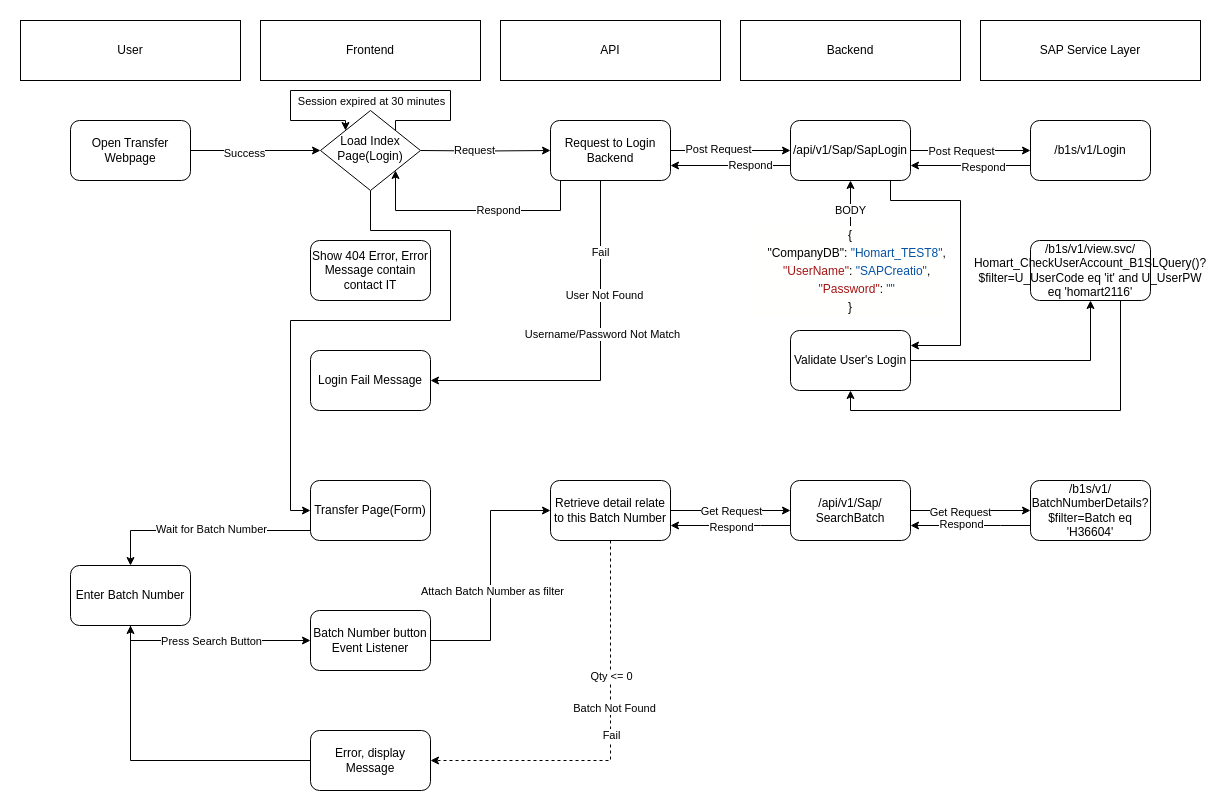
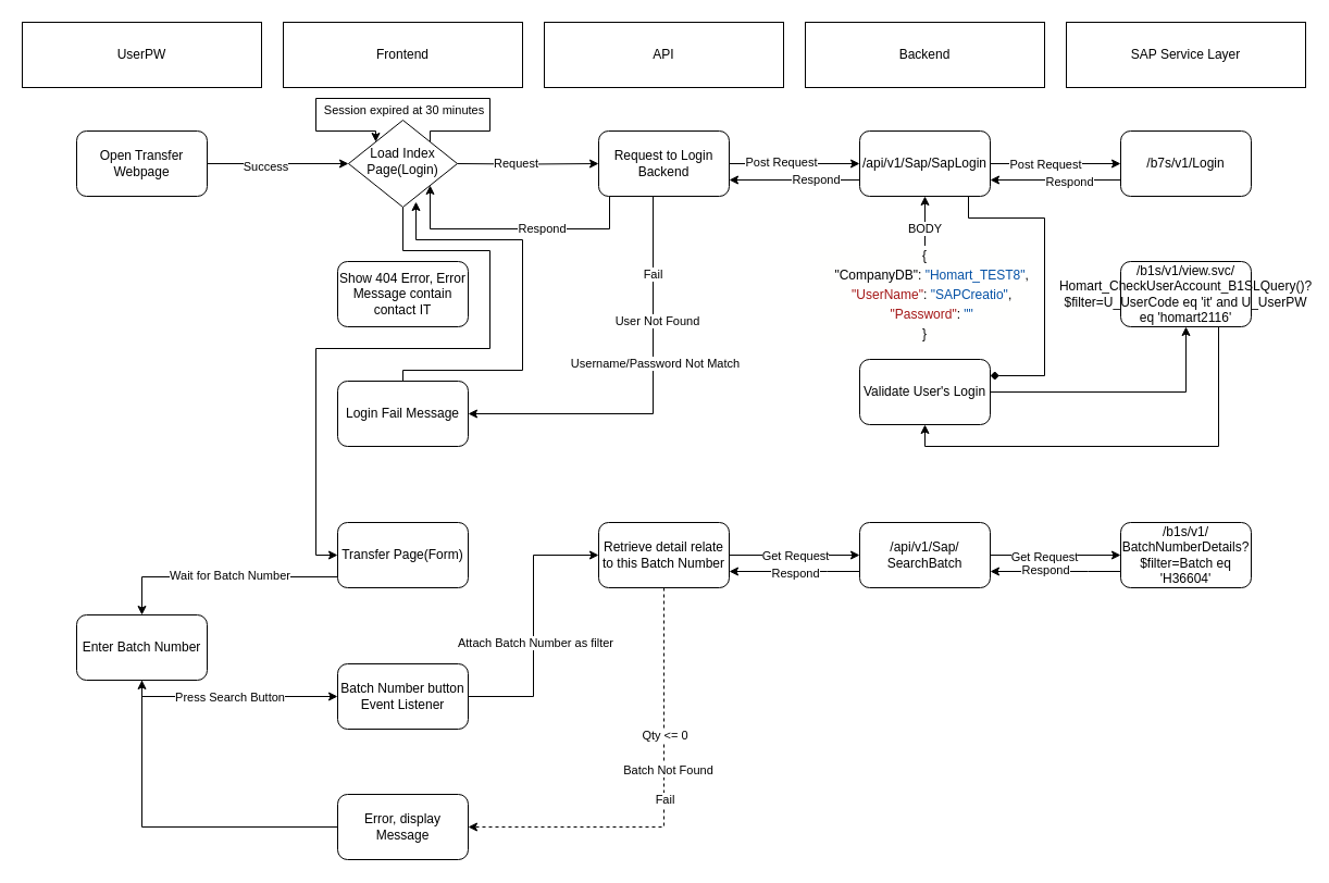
  <mxCell id="0" />
  <mxCell id="1" parent="0" />
  <mxCell id="2" style="edgeStyle=orthogonalEdgeStyle;rounded=0;orthogonalLoop=1;jettySize=auto;html=1;entryX=0;entryY=0.5;entryDx=0;entryDy=0;" edge="1" parent="1" target="19"><mxGeometry relative="1" as="geometry"><mxPoint x="420" y="150" as="sourcePoint" /></mxGeometry></mxCell>
  <mxCell id="3" value="Request" style="edgeLabel;html=1;align=center;verticalAlign=middle;resizable=0;points=[];" vertex="1" connectable="0" parent="2"><mxGeometry x="-0.183" y="1" relative="1" as="geometry"><mxPoint as="offset" /></mxGeometry></mxCell>
  <mxCell id="4" style="edgeStyle=orthogonalEdgeStyle;rounded=0;orthogonalLoop=1;jettySize=auto;html=1;entryX=0;entryY=0.5;entryDx=0;entryDy=0;" edge="1" parent="1" source="5" target="38"><mxGeometry relative="1" as="geometry"><Array as="points"><mxPoint x="370" y="230" /><mxPoint x="450" y="230" /><mxPoint x="450" y="320" /><mxPoint x="290" y="320" /><mxPoint x="290" y="510" /></Array></mxGeometry></mxCell>
  <mxCell id="5" value="Load Index Page(Login)" style="rhombus;whiteSpace=wrap;html=1;shadow=0;fontFamily=Helvetica;fontSize=12;align=center;strokeWidth=1;spacing=6;spacingTop=-4;" parent="1" vertex="1"><mxGeometry x="320" y="110" width="100" height="80" as="geometry" /></mxCell>
- <mxCell id="6" value="User" style="rounded=0;whiteSpace=wrap;html=1;" vertex="1" parent="1"><mxGeometry x="20" y="20" width="220" height="60" as="geometry" /></mxCell>
+ <mxCell id="6" value="UserPW" style="rounded=0;whiteSpace=wrap;html=1;" vertex="1" parent="1"><mxGeometry x="20" y="20" width="220" height="60" as="geometry" /></mxCell>
  <mxCell id="7" value="Frontend" style="rounded=0;whiteSpace=wrap;html=1;" vertex="1" parent="1"><mxGeometry x="260" y="20" width="220" height="60" as="geometry" /></mxCell>
  <mxCell id="8" value="SAP Service Layer" style="rounded=0;whiteSpace=wrap;html=1;" vertex="1" parent="1"><mxGeometry x="980" y="20" width="220" height="60" as="geometry" /></mxCell>
  <mxCell id="9" value="API" style="rounded=0;whiteSpace=wrap;html=1;" vertex="1" parent="1"><mxGeometry x="500" y="20" width="220" height="60" as="geometry" /></mxCell>
  <mxCell id="10" value="Backend" style="rounded=0;whiteSpace=wrap;html=1;" vertex="1" parent="1"><mxGeometry x="740" y="20" width="220" height="60" as="geometry" /></mxCell>
  <mxCell id="11" style="edgeStyle=orthogonalEdgeStyle;rounded=0;orthogonalLoop=1;jettySize=auto;html=1;entryX=0;entryY=0.5;entryDx=0;entryDy=0;" edge="1" parent="1" source="19" target="24"><mxGeometry relative="1" as="geometry" /></mxCell>
  <mxCell id="12" value="Post Request" style="edgeLabel;html=1;align=center;verticalAlign=middle;resizable=0;points=[];" vertex="1" connectable="0" parent="11"><mxGeometry x="-0.218" y="2" relative="1" as="geometry"><mxPoint as="offset" /></mxGeometry></mxCell>
  <mxCell id="13" style="edgeStyle=orthogonalEdgeStyle;rounded=0;orthogonalLoop=1;jettySize=auto;html=1;entryX=1;entryY=0.5;entryDx=0;entryDy=0;" edge="1" parent="1" source="19" target="29"><mxGeometry relative="1" as="geometry"><Array as="points"><mxPoint x="600" y="380" /></Array></mxGeometry></mxCell>
  <mxCell id="14" value="Fail" style="edgeLabel;html=1;align=center;verticalAlign=middle;resizable=0;points=[];" vertex="1" connectable="0" parent="13"><mxGeometry x="-0.616" y="-1" relative="1" as="geometry"><mxPoint as="offset" /></mxGeometry></mxCell>
  <mxCell id="15" value="User Not Found" style="edgeLabel;html=1;align=center;verticalAlign=middle;resizable=0;points=[];" vertex="1" connectable="0" parent="13"><mxGeometry x="-0.384" y="3" relative="1" as="geometry"><mxPoint as="offset" /></mxGeometry></mxCell>
  <mxCell id="16" value="Username/Password Not Match" style="edgeLabel;html=1;align=center;verticalAlign=middle;resizable=0;points=[];" vertex="1" connectable="0" parent="13"><mxGeometry x="-0.173" y="1" relative="1" as="geometry"><mxPoint as="offset" /></mxGeometry></mxCell>
  <mxCell id="17" style="edgeStyle=orthogonalEdgeStyle;rounded=0;orthogonalLoop=1;jettySize=auto;html=1;entryX=1;entryY=1;entryDx=0;entryDy=0;" edge="1" parent="1" source="19"><mxGeometry relative="1" as="geometry"><mxPoint x="395" y="170" as="targetPoint" /><Array as="points"><mxPoint x="560" y="210" /><mxPoint x="395" y="210" /></Array></mxGeometry></mxCell>
  <mxCell id="18" value="Respond" style="edgeLabel;html=1;align=center;verticalAlign=middle;resizable=0;points=[];" vertex="1" connectable="0" parent="17"><mxGeometry x="-0.205" y="-1" relative="1" as="geometry"><mxPoint as="offset" /></mxGeometry></mxCell>
  <mxCell id="19" value="Request to Login Backend" style="rounded=1;whiteSpace=wrap;html=1;" vertex="1" parent="1"><mxGeometry x="550" y="120" width="120" height="60" as="geometry" /></mxCell>
  <mxCell id="20" style="edgeStyle=orthogonalEdgeStyle;rounded=0;orthogonalLoop=1;jettySize=auto;html=1;entryX=0;entryY=0.5;entryDx=0;entryDy=0;" edge="1" parent="1" source="24" target="27"><mxGeometry relative="1" as="geometry" /></mxCell>
  <mxCell id="21" style="edgeStyle=orthogonalEdgeStyle;rounded=0;orthogonalLoop=1;jettySize=auto;html=1;entryX=1;entryY=0.75;entryDx=0;entryDy=0;" edge="1" parent="1" source="24" target="19"><mxGeometry relative="1" as="geometry"><Array as="points"><mxPoint x="740" y="165" /><mxPoint x="740" y="165" /></Array></mxGeometry></mxCell>
  <mxCell id="22" value="Respond" style="edgeLabel;html=1;align=center;verticalAlign=middle;resizable=0;points=[];" vertex="1" connectable="0" parent="21"><mxGeometry x="-0.309" y="-1" relative="1" as="geometry"><mxPoint as="offset" /></mxGeometry></mxCell>
- <mxCell id="23" style="edgeStyle=orthogonalEdgeStyle;rounded=0;orthogonalLoop=1;jettySize=auto;html=1;entryX=1;entryY=0.25;entryDx=0;entryDy=0;" edge="1" parent="1" source="24" target="66"><mxGeometry relative="1" as="geometry"><mxPoint x="930" y="330" as="targetPoint" /><Array as="points"><mxPoint x="890" y="200" /><mxPoint x="960" y="200" /><mxPoint x="960" y="345" /></Array></mxGeometry></mxCell>
+ <mxCell id="23" style="edgeStyle=orthogonalEdgeStyle;rounded=0;orthogonalLoop=1;jettySize=auto;html=1;entryX=1;entryY=0.25;entryDx=0;entryDy=0;endArrow=diamond;" edge="1" parent="1" source="24" target="66"><mxGeometry relative="1" as="geometry"><mxPoint x="930" y="330" as="targetPoint" /><Array as="points"><mxPoint x="890" y="200" /><mxPoint x="960" y="200" /><mxPoint x="960" y="345" /></Array></mxGeometry></mxCell>
  <mxCell id="24" value="/api/v1/Sap/SapLogin" style="rounded=1;whiteSpace=wrap;html=1;" vertex="1" parent="1"><mxGeometry x="790" y="120" width="120" height="60" as="geometry" /></mxCell>
  <mxCell id="25" style="edgeStyle=orthogonalEdgeStyle;rounded=0;orthogonalLoop=1;jettySize=auto;html=1;entryX=1;entryY=0.75;entryDx=0;entryDy=0;" edge="1" parent="1" source="27" target="24"><mxGeometry relative="1" as="geometry"><Array as="points"><mxPoint x="980" y="165" /><mxPoint x="980" y="165" /></Array></mxGeometry></mxCell>
  <mxCell id="26" value="Respond" style="edgeLabel;html=1;align=center;verticalAlign=middle;resizable=0;points=[];" vertex="1" connectable="0" parent="25"><mxGeometry x="-0.2" y="1" relative="1" as="geometry"><mxPoint as="offset" /></mxGeometry></mxCell>
- <mxCell id="27" value="/b1s/v1/Login" style="rounded=1;whiteSpace=wrap;html=1;" vertex="1" parent="1"><mxGeometry x="1030" y="120" width="120" height="60" as="geometry" /></mxCell>
+ <mxCell id="27" value="/b7s/v1/Login" style="rounded=1;whiteSpace=wrap;html=1;" vertex="1" parent="1"><mxGeometry x="1030" y="120" width="120" height="60" as="geometry" /></mxCell>
+ <mxCell id="28" style="edgeStyle=orthogonalEdgeStyle;rounded=0;orthogonalLoop=1;jettySize=auto;html=1;entryX=0.62;entryY=0.938;entryDx=0;entryDy=0;entryPerimeter=0;" edge="1" parent="1" source="29" target="5"><mxGeometry relative="1" as="geometry"><mxPoint x="345" y="170" as="targetPoint" /><Array as="points"><mxPoint x="370" y="340" /><mxPoint x="480" y="340" /><mxPoint x="480" y="220" /><mxPoint x="382" y="220" /></Array></mxGeometry></mxCell>
  <mxCell id="29" value="Login Fail Message" style="rounded=1;whiteSpace=wrap;html=1;" vertex="1" parent="1"><mxGeometry x="310" y="350" width="120" height="60" as="geometry" /></mxCell>
  <mxCell id="30" value="Show 404 Error, Error Message contain contact IT" style="rounded=1;whiteSpace=wrap;html=1;" vertex="1" parent="1"><mxGeometry x="310" y="240" width="120" height="60" as="geometry" /></mxCell>
  <mxCell id="31" style="edgeStyle=orthogonalEdgeStyle;rounded=0;orthogonalLoop=1;jettySize=auto;html=1;entryX=0;entryY=0.5;entryDx=0;entryDy=0;" edge="1" parent="1" source="33"><mxGeometry relative="1" as="geometry"><mxPoint x="320" y="150" as="targetPoint" /></mxGeometry></mxCell>
  <mxCell id="32" value="Success" style="edgeLabel;html=1;align=center;verticalAlign=middle;resizable=0;points=[];" vertex="1" connectable="0" parent="31"><mxGeometry x="-0.185" y="-2" relative="1" as="geometry"><mxPoint as="offset" /></mxGeometry></mxCell>
  <mxCell id="33" value="Open Transfer Webpage" style="rounded=1;whiteSpace=wrap;html=1;" vertex="1" parent="1"><mxGeometry x="70" y="120" width="120" height="60" as="geometry" /></mxCell>
  <mxCell id="34" style="edgeStyle=orthogonalEdgeStyle;rounded=0;orthogonalLoop=1;jettySize=auto;html=1;exitX=1;exitY=0;exitDx=0;exitDy=0;entryX=0;entryY=0;entryDx=0;entryDy=0;" edge="1" parent="1" source="5" target="5"><mxGeometry relative="1" as="geometry"><Array as="points"><mxPoint x="395" y="120" /><mxPoint x="450" y="120" /><mxPoint x="450" y="90" /><mxPoint x="290" y="90" /><mxPoint x="290" y="120" /><mxPoint x="345" y="120" /></Array></mxGeometry></mxCell>
  <mxCell id="35" value="Session expired at 30 minutes" style="edgeLabel;html=1;align=center;verticalAlign=middle;resizable=0;points=[];" vertex="1" connectable="0" parent="34"><mxGeometry x="-0.12" y="2" relative="1" as="geometry"><mxPoint x="-21" y="8" as="offset" /></mxGeometry></mxCell>
  <mxCell id="36" style="edgeStyle=orthogonalEdgeStyle;rounded=0;orthogonalLoop=1;jettySize=auto;html=1;entryX=0.5;entryY=0;entryDx=0;entryDy=0;" edge="1" parent="1" source="38" target="41"><mxGeometry relative="1" as="geometry"><Array as="points"><mxPoint x="130" y="530" /></Array></mxGeometry></mxCell>
  <mxCell id="37" value="Wait for Batch Number" style="edgeLabel;html=1;align=center;verticalAlign=middle;resizable=0;points=[];" vertex="1" connectable="0" parent="36"><mxGeometry x="-0.07" y="-2" relative="1" as="geometry"><mxPoint as="offset" /></mxGeometry></mxCell>
  <mxCell id="38" value="Transfer Page(Form)" style="rounded=1;whiteSpace=wrap;html=1;" vertex="1" parent="1"><mxGeometry x="310" y="480" width="120" height="60" as="geometry" /></mxCell>
  <mxCell id="39" style="edgeStyle=orthogonalEdgeStyle;rounded=0;orthogonalLoop=1;jettySize=auto;html=1;entryX=0;entryY=0.5;entryDx=0;entryDy=0;" edge="1" parent="1" source="41" target="44"><mxGeometry relative="1" as="geometry"><Array as="points"><mxPoint x="130" y="640" /></Array></mxGeometry></mxCell>
  <mxCell id="40" value="Press Search Button" style="edgeLabel;html=1;align=center;verticalAlign=middle;resizable=0;points=[];" vertex="1" connectable="0" parent="39"><mxGeometry x="0.241" y="-3" relative="1" as="geometry"><mxPoint x="-26" y="-3" as="offset" /></mxGeometry></mxCell>
  <mxCell id="41" value="Enter Batch Number" style="rounded=1;whiteSpace=wrap;html=1;" vertex="1" parent="1"><mxGeometry x="70" y="565" width="120" height="60" as="geometry" /></mxCell>
  <mxCell id="42" style="edgeStyle=orthogonalEdgeStyle;rounded=0;orthogonalLoop=1;jettySize=auto;html=1;entryX=0;entryY=0.5;entryDx=0;entryDy=0;" edge="1" parent="1" source="44" target="51"><mxGeometry relative="1" as="geometry" /></mxCell>
  <mxCell id="43" value="Attach Batch Number as filter" style="edgeLabel;html=1;align=center;verticalAlign=middle;resizable=0;points=[];" vertex="1" connectable="0" parent="42"><mxGeometry x="-0.12" y="-1" relative="1" as="geometry"><mxPoint as="offset" /></mxGeometry></mxCell>
  <mxCell id="44" value="Batch Number button Event Listener" style="rounded=1;whiteSpace=wrap;html=1;" vertex="1" parent="1"><mxGeometry x="310" y="610" width="120" height="60" as="geometry" /></mxCell>
  <mxCell id="45" style="edgeStyle=orthogonalEdgeStyle;rounded=0;orthogonalLoop=1;jettySize=auto;html=1;entryX=0;entryY=0.5;entryDx=0;entryDy=0;" edge="1" parent="1" source="51" target="56"><mxGeometry relative="1" as="geometry" /></mxCell>
  <mxCell id="46" value="Get Request" style="edgeLabel;html=1;align=center;verticalAlign=middle;resizable=0;points=[];" vertex="1" connectable="0" parent="45"><mxGeometry x="0.233" y="-3" relative="1" as="geometry"><mxPoint x="-14" y="-3" as="offset" /></mxGeometry></mxCell>
  <mxCell id="47" style="edgeStyle=orthogonalEdgeStyle;rounded=0;orthogonalLoop=1;jettySize=auto;html=1;entryX=1;entryY=0.5;entryDx=0;entryDy=0;dashed=1;" edge="1" parent="1" source="51" target="58"><mxGeometry relative="1" as="geometry"><Array as="points"><mxPoint x="610" y="760" /></Array></mxGeometry></mxCell>
  <mxCell id="48" value="Qty &amp;lt;= 0" style="edgeLabel;html=1;align=center;verticalAlign=middle;resizable=0;points=[];" vertex="1" connectable="0" parent="47"><mxGeometry x="-0.325" relative="1" as="geometry"><mxPoint as="offset" /></mxGeometry></mxCell>
  <mxCell id="49" value="Batch Not Found" style="edgeLabel;html=1;align=center;verticalAlign=middle;resizable=0;points=[];" vertex="1" connectable="0" parent="47"><mxGeometry x="-0.165" y="3" relative="1" as="geometry"><mxPoint as="offset" /></mxGeometry></mxCell>
  <mxCell id="50" value="Fail" style="edgeLabel;html=1;align=center;verticalAlign=middle;resizable=0;points=[];" vertex="1" connectable="0" parent="47"><mxGeometry x="-0.03" y="-3" relative="1" as="geometry"><mxPoint x="3" as="offset" /></mxGeometry></mxCell>
  <mxCell id="51" value="Retrieve detail relate to this Batch Number" style="rounded=1;whiteSpace=wrap;html=1;" vertex="1" parent="1"><mxGeometry x="550" y="480" width="120" height="60" as="geometry" /></mxCell>
  <mxCell id="52" style="edgeStyle=orthogonalEdgeStyle;rounded=0;orthogonalLoop=1;jettySize=auto;html=1;entryX=1;entryY=0.75;entryDx=0;entryDy=0;" edge="1" parent="1" source="56" target="51"><mxGeometry relative="1" as="geometry"><Array as="points"><mxPoint x="760" y="525" /><mxPoint x="760" y="525" /></Array></mxGeometry></mxCell>
  <mxCell id="53" value="Respond" style="edgeLabel;html=1;align=center;verticalAlign=middle;resizable=0;points=[];" vertex="1" connectable="0" parent="52"><mxGeometry x="-0.167" y="1" relative="1" as="geometry"><mxPoint x="-10" as="offset" /></mxGeometry></mxCell>
  <mxCell id="54" style="edgeStyle=orthogonalEdgeStyle;rounded=0;orthogonalLoop=1;jettySize=auto;html=1;" edge="1" parent="1" source="56" target="61"><mxGeometry relative="1" as="geometry" /></mxCell>
  <mxCell id="55" value="Get Request" style="edgeLabel;html=1;align=center;verticalAlign=middle;resizable=0;points=[];" vertex="1" connectable="0" parent="54"><mxGeometry x="-0.183" y="-1" relative="1" as="geometry"><mxPoint as="offset" /></mxGeometry></mxCell>
  <mxCell id="56" value="/api/v1/Sap/&lt;br&gt;SearchBatch" style="rounded=1;whiteSpace=wrap;html=1;" vertex="1" parent="1"><mxGeometry x="790" y="480" width="120" height="60" as="geometry" /></mxCell>
  <mxCell id="57" style="edgeStyle=orthogonalEdgeStyle;rounded=0;orthogonalLoop=1;jettySize=auto;html=1;" edge="1" parent="1" source="58" target="41"><mxGeometry relative="1" as="geometry" /></mxCell>
  <mxCell id="58" value="Error, display Message" style="rounded=1;whiteSpace=wrap;html=1;" vertex="1" parent="1"><mxGeometry x="310" y="730" width="120" height="60" as="geometry" /></mxCell>
  <mxCell id="59" style="edgeStyle=orthogonalEdgeStyle;rounded=0;orthogonalLoop=1;jettySize=auto;html=1;entryX=1;entryY=0.75;entryDx=0;entryDy=0;" edge="1" parent="1" source="61" target="56"><mxGeometry relative="1" as="geometry"><Array as="points"><mxPoint x="1000" y="525" /><mxPoint x="1000" y="525" /></Array></mxGeometry></mxCell>
  <mxCell id="60" value="Respond" style="edgeLabel;html=1;align=center;verticalAlign=middle;resizable=0;points=[];" vertex="1" connectable="0" parent="59"><mxGeometry x="0.25" y="-2" relative="1" as="geometry"><mxPoint x="5" as="offset" /></mxGeometry></mxCell>
  <mxCell id="61" value="/b1s/v1/&lt;br&gt;BatchNumberDetails?$filter=Batch eq 'H36604'" style="rounded=1;whiteSpace=wrap;html=1;" vertex="1" parent="1"><mxGeometry x="1030" y="480" width="120" height="60" as="geometry" /></mxCell>
  <mxCell id="62" value="Post Request" style="edgeLabel;html=1;align=center;verticalAlign=middle;resizable=0;points=[];" vertex="1" connectable="0" parent="1"><mxGeometry x="960" y="150" as="geometry" /></mxCell>
  <mxCell id="63" value="BODY" style="edgeStyle=orthogonalEdgeStyle;rounded=0;orthogonalLoop=1;jettySize=auto;html=1;entryX=0.5;entryY=1;entryDx=0;entryDy=0;" edge="1" parent="1" source="64" target="24"><mxGeometry relative="1" as="geometry" /></mxCell>
  <mxCell id="64" value="&lt;div style=&quot;background-color: rgb(255, 255, 254); line-height: 18px;&quot;&gt;&lt;div&gt;{&lt;/div&gt;&lt;div&gt;&amp;nbsp;&amp;nbsp;&amp;nbsp;&amp;nbsp;&quot;CompanyDB&quot;:&amp;nbsp;&lt;span style=&quot;color: #0451a5;&quot;&gt;&quot;Homart_TEST8&quot;&lt;/span&gt;,&lt;/div&gt;&lt;div&gt;&amp;nbsp;&amp;nbsp;&amp;nbsp;&amp;nbsp;&lt;span style=&quot;color: #a31515;&quot;&gt;&quot;UserName&quot;&lt;/span&gt;:&amp;nbsp;&lt;span style=&quot;color: #0451a5;&quot;&gt;&quot;SAPCreatio&quot;&lt;/span&gt;,&lt;/div&gt;&lt;div&gt;&amp;nbsp;&amp;nbsp;&amp;nbsp;&amp;nbsp;&lt;span style=&quot;color: #a31515;&quot;&gt;&quot;Password&quot;&lt;/span&gt;:&amp;nbsp;&lt;span style=&quot;color: #0451a5;&quot;&gt;&quot;&quot;&lt;/span&gt;&lt;/div&gt;&lt;div&gt;}&lt;/div&gt;&lt;/div&gt;" style="whiteSpace=wrap;html=1;" vertex="1" parent="1"><mxGeometry x="790" y="240" width="120" height="60" as="geometry" /></mxCell>
  <mxCell id="65" style="edgeStyle=orthogonalEdgeStyle;rounded=0;orthogonalLoop=1;jettySize=auto;html=1;entryX=0.5;entryY=1;entryDx=0;entryDy=0;" edge="1" parent="1" source="66" target="68"><mxGeometry relative="1" as="geometry" /></mxCell>
  <mxCell id="66" value="Validate User's Login" style="rounded=1;whiteSpace=wrap;html=1;" vertex="1" parent="1"><mxGeometry x="790" y="330" width="120" height="60" as="geometry" /></mxCell>
  <mxCell id="67" style="edgeStyle=orthogonalEdgeStyle;rounded=0;orthogonalLoop=1;jettySize=auto;html=1;entryX=0.5;entryY=1;entryDx=0;entryDy=0;" edge="1" parent="1" source="68" target="66"><mxGeometry relative="1" as="geometry"><Array as="points"><mxPoint x="1120" y="410" /><mxPoint x="850" y="410" /></Array></mxGeometry></mxCell>
  <mxCell id="68" value="/b1s/v1/view.svc/&lt;br&gt;Homart_CheckUserAccount_B1SLQuery()?$filter=U_UserCode eq 'it' and U_UserPW eq 'homart2116'" style="rounded=1;whiteSpace=wrap;html=1;" vertex="1" parent="1"><mxGeometry x="1030" y="240" width="120" height="60" as="geometry" /></mxCell>
